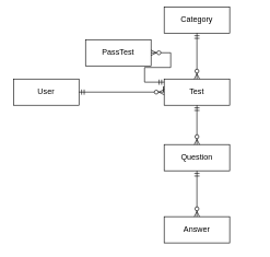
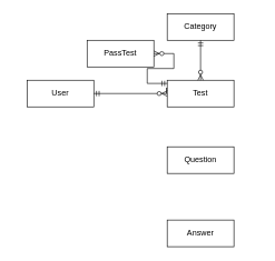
  <mxCell id="0" />
  <mxCell id="1" parent="0" />
  <mxCell id="2" value="" style="shape=table;startSize=0;container=1;collapsible=1;childLayout=tableLayout;fixedRows=1;rowLines=0;fontStyle=0;align=center;resizeLast=1;strokeColor=none;fillColor=none;collapsible=0;" parent="1" vertex="1"><mxGeometry x="210" y="120" width="180" height="30" as="geometry" /></mxCell>
  <mxCell id="3" value="" style="shape=tableRow;horizontal=0;startSize=0;swimlaneHead=0;swimlaneBody=0;fillColor=none;collapsible=0;dropTarget=0;points=[[0,0.5],[1,0.5]];portConstraint=eastwest;top=0;left=0;right=0;bottom=0;" parent="2" vertex="1"><mxGeometry width="180" height="30" as="geometry" /></mxCell>
  <mxCell id="4" value="" style="shape=partialRectangle;connectable=0;fillColor=none;top=0;left=0;bottom=0;right=0;editable=1;overflow=hidden;" parent="3" vertex="1"><mxGeometry width="30" height="30" as="geometry"><mxRectangle width="30" height="30" as="alternateBounds" /></mxGeometry></mxCell>
  <mxCell id="5" value="Row" style="shape=partialRectangle;connectable=0;fillColor=none;top=0;left=0;bottom=0;right=0;align=left;spacingLeft=6;overflow=hidden;" parent="3" vertex="1"><mxGeometry x="30" width="150" height="30" as="geometry"><mxRectangle width="150" height="30" as="alternateBounds" /></mxGeometry></mxCell>
  <mxCell id="6" value="Test" style="whiteSpace=wrap;html=1;align=center;" parent="1" vertex="1"><mxGeometry x="250" y="120" width="100" height="40" as="geometry" /></mxCell>
- <mxCell id="7" value="Category" style="whiteSpace=wrap;html=1;align=center;" parent="1" vertex="1"><mxGeometry x="250" y="10" width="100" height="40" as="geometry" /></mxCell>
+ <mxCell id="7" value="Category" style="whiteSpace=wrap;html=1;align=center;" parent="1" vertex="1"><mxGeometry x="250" y="20" width="100" height="40" as="geometry" /></mxCell>
  <mxCell id="8" value="" style="fontSize=12;html=1;endArrow=ERzeroToMany;startArrow=ERmandOne;rounded=0;exitX=0.5;exitY=1;exitDx=0;exitDy=0;entryX=0.5;entryY=0;entryDx=0;entryDy=0;" parent="1" source="7" target="6" edge="1"><mxGeometry width="100" height="100" relative="1" as="geometry"><mxPoint x="260" y="210" as="sourcePoint" /><mxPoint x="370" y="90" as="targetPoint" /></mxGeometry></mxCell>
  <mxCell id="9" value="Question" style="whiteSpace=wrap;html=1;align=center;" parent="1" vertex="1"><mxGeometry x="250" y="220" width="100" height="40" as="geometry" /></mxCell>
- <mxCell id="10" value="" style="fontSize=12;html=1;endArrow=ERzeroToMany;startArrow=ERmandOne;rounded=0;entryX=0.5;entryY=0;entryDx=0;entryDy=0;exitX=0.5;exitY=1;exitDx=0;exitDy=0;" parent="1" source="6" target="9" edge="1"><mxGeometry width="100" height="100" relative="1" as="geometry"><mxPoint x="250" y="100" as="sourcePoint" /><mxPoint x="360" y="110" as="targetPoint" /></mxGeometry></mxCell>
  <mxCell id="11" value="Answer" style="whiteSpace=wrap;html=1;align=center;" parent="1" vertex="1"><mxGeometry x="250" y="330" width="100" height="40" as="geometry" /></mxCell>
- <mxCell id="12" value="User" style="whiteSpace=wrap;html=1;align=center;" parent="1" vertex="1"><mxGeometry x="20" y="120" width="100" height="40" as="geometry" /></mxCell>
+ <mxCell id="12" value="User" style="whiteSpace=wrap;html=1;align=center;" parent="1" vertex="1"><mxGeometry x="40" y="120" width="100" height="40" as="geometry" /></mxCell>
  <mxCell id="13" value="" style="fontSize=12;html=1;endArrow=ERzeroToMany;startArrow=ERmandOne;rounded=0;elbow=vertical;entryX=0;entryY=0.5;entryDx=0;entryDy=0;exitX=1;exitY=0.5;exitDx=0;exitDy=0;" parent="1" source="12" target="6" edge="1"><mxGeometry width="100" height="100" relative="1" as="geometry"><mxPoint x="110" y="240" as="sourcePoint" /><mxPoint x="210" y="140" as="targetPoint" /></mxGeometry></mxCell>
- <mxCell id="14" value="" style="fontSize=12;html=1;endArrow=ERzeroToMany;startArrow=ERmandOne;rounded=0;elbow=vertical;exitX=0.5;exitY=1;exitDx=0;exitDy=0;entryX=0.5;entryY=0;entryDx=0;entryDy=0;" parent="1" source="9" target="11" edge="1"><mxGeometry width="100" height="100" relative="1" as="geometry"><mxPoint x="210" y="430" as="sourcePoint" /><mxPoint x="310" y="330" as="targetPoint" /></mxGeometry></mxCell>
  <mxCell id="15" value="PassTest" style="whiteSpace=wrap;html=1;align=center;" parent="1" vertex="1"><mxGeometry x="130" y="60" width="100" height="40" as="geometry" /></mxCell>
  <mxCell id="16" value="" style="edgeStyle=entityRelationEdgeStyle;fontSize=12;html=1;endArrow=ERzeroToMany;startArrow=ERmandOne;rounded=0;entryX=1;entryY=0.5;entryDx=0;entryDy=0;exitX=0.001;exitY=0.121;exitDx=0;exitDy=0;exitPerimeter=0;" parent="1" source="6" target="15" edge="1"><mxGeometry width="100" height="100" relative="1" as="geometry"><mxPoint x="280" y="120" as="sourcePoint" /><mxPoint x="360" y="130" as="targetPoint" /></mxGeometry></mxCell>
